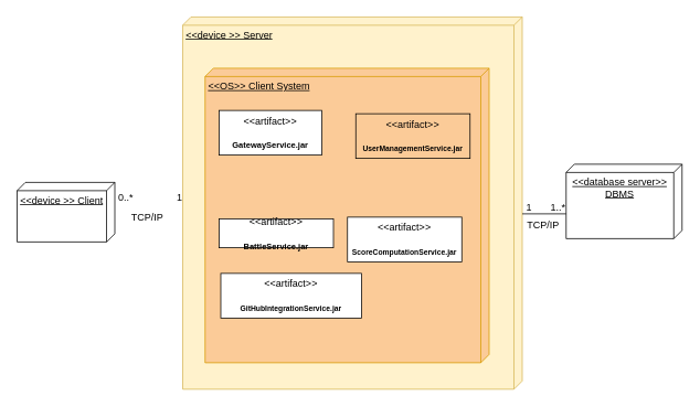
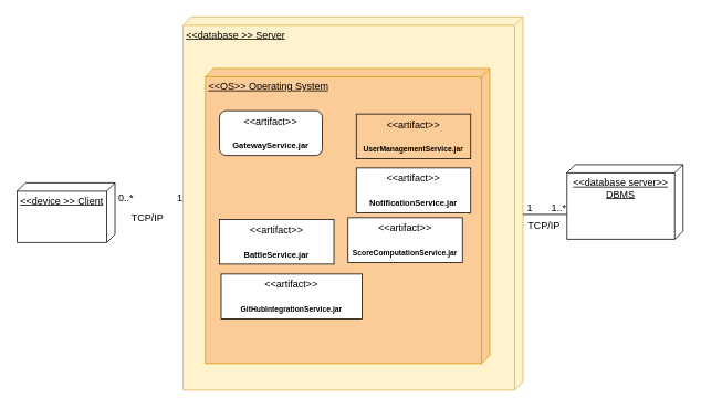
  <mxCell id="0" />
  <mxCell id="1" parent="0" />
  <mxCell id="2" value="&amp;lt;&amp;lt;device &amp;gt;&amp;gt; Client" style="verticalAlign=top;align=left;spacingTop=8;spacingLeft=2;spacingRight=12;shape=cube;size=10;direction=south;fontStyle=4;html=1;whiteSpace=wrap;" parent="1" vertex="1"><mxGeometry x="20" y="220" width="118" height="72" as="geometry" /></mxCell>
  <mxCell id="3" value="0..*" style="text;html=1;align=center;verticalAlign=middle;resizable=0;points=[];autosize=1;strokeColor=none;fillColor=none;" parent="1" vertex="1"><mxGeometry x="133" y="225" width="36" height="26" as="geometry" /></mxCell>
  <mxCell id="4" value="1" style="text;html=1;align=center;verticalAlign=middle;resizable=0;points=[];autosize=1;strokeColor=none;fillColor=none;" parent="1" vertex="1"><mxGeometry x="203" y="225" width="25" height="26" as="geometry" /></mxCell>
  <mxCell id="5" value="" style="group" parent="1" vertex="1" connectable="0"><mxGeometry x="220" y="20" width="410" height="450" as="geometry" /></mxCell>
- <mxCell id="6" value="&amp;lt;&amp;lt;device &amp;gt;&amp;gt; Server" style="verticalAlign=top;align=left;spacingTop=8;spacingLeft=2;spacingRight=12;shape=cube;size=10;direction=south;fontStyle=4;html=1;whiteSpace=wrap;fillColor=#fff2cc;strokeColor=#d6b656;" parent="5" vertex="1"><mxGeometry width="410" height="450" as="geometry" /></mxCell>
- <mxCell id="7" value="&amp;lt;&amp;lt;OS&amp;gt;&amp;gt; Client System" style="verticalAlign=top;align=left;spacingTop=8;spacingLeft=2;spacingRight=12;shape=cube;size=10;direction=south;fontStyle=4;html=1;whiteSpace=wrap;fillColor=#FBCB98;strokeColor=#d79b00;" parent="5" vertex="1"><mxGeometry x="27" y="62" width="343" height="356" as="geometry" /></mxCell>
- <mxCell id="8" value="&amp;lt;&amp;lt;artifact&amp;gt;&amp;gt;&lt;br&gt;&lt;br&gt;&lt;b&gt;&lt;font style=&quot;font-size: 10px;&quot;&gt;GatewayService.jar&lt;/font&gt;&lt;/b&gt;" style="html=1;align=center;verticalAlign=middle;dashed=0;whiteSpace=wrap;" parent="5" vertex="1"><mxGeometry x="44" y="113" width="124" height="54" as="geometry" /></mxCell>
- <mxCell id="9" value="&amp;lt;&amp;lt;artifact&amp;gt;&amp;gt;&lt;br&gt;&lt;br&gt;&lt;b&gt;&lt;font style=&quot;font-size: 10px;&quot;&gt;BattleService.jar&lt;/font&gt;&lt;/b&gt;" style="html=1;align=center;verticalAlign=middle;dashed=0;whiteSpace=wrap;" parent="5" vertex="1"><mxGeometry x="44" y="244" width="138" height="35" as="geometry" /></mxCell>
+ <mxCell id="6" value="&amp;lt;&amp;lt;database &amp;gt;&amp;gt; Server" style="verticalAlign=top;align=left;spacingTop=8;spacingLeft=2;spacingRight=12;shape=cube;size=10;direction=south;fontStyle=4;html=1;whiteSpace=wrap;fillColor=#fff2cc;strokeColor=#d6b656;" parent="5" vertex="1"><mxGeometry width="410" height="450" as="geometry" /></mxCell>
+ <mxCell id="7" value="&amp;lt;&amp;lt;OS&amp;gt;&amp;gt; Operating System" style="verticalAlign=top;align=left;spacingTop=8;spacingLeft=2;spacingRight=12;shape=cube;size=10;direction=south;fontStyle=4;html=1;whiteSpace=wrap;fillColor=#FBCB98;strokeColor=#d79b00;" parent="5" vertex="1"><mxGeometry x="27" y="62" width="343" height="356" as="geometry" /></mxCell>
+ <mxCell id="8" value="&amp;lt;&amp;lt;artifact&amp;gt;&amp;gt;&lt;br&gt;&lt;br&gt;&lt;b&gt;&lt;font style=&quot;font-size: 10px;&quot;&gt;GatewayService.jar&lt;/font&gt;&lt;/b&gt;" style="html=1;align=center;verticalAlign=middle;dashed=0;whiteSpace=wrap;rounded=1;" parent="5" vertex="1"><mxGeometry x="44" y="113" width="124" height="54" as="geometry" /></mxCell>
+ <mxCell id="9" value="&amp;lt;&amp;lt;artifact&amp;gt;&amp;gt;&lt;br&gt;&lt;br&gt;&lt;b&gt;&lt;font style=&quot;font-size: 10px;&quot;&gt;BattleService.jar&lt;/font&gt;&lt;/b&gt;" style="html=1;align=center;verticalAlign=middle;dashed=0;whiteSpace=wrap;" parent="5" vertex="1"><mxGeometry x="44" y="244" width="138" height="54" as="geometry" /></mxCell>
  <mxCell id="10" value="&amp;lt;&amp;lt;artifact&amp;gt;&amp;gt;&lt;br&gt;&lt;br&gt;&lt;b&gt;&lt;font style=&quot;font-size: 9px;&quot;&gt;GitHubIntegrationService.jar&lt;/font&gt;&lt;/b&gt;" style="html=1;align=center;verticalAlign=middle;dashed=0;whiteSpace=wrap;" parent="5" vertex="1"><mxGeometry x="46" y="310" width="170" height="54" as="geometry" /></mxCell>
  <mxCell id="11" value="&amp;lt;&amp;lt;artifact&amp;gt;&amp;gt;&lt;br&gt;&lt;br&gt;&lt;b&gt;&lt;font style=&quot;font-size: 9px;&quot;&gt;UserManagementService.jar&lt;/font&gt;&lt;/b&gt;" style="html=1;align=center;verticalAlign=middle;dashed=0;whiteSpace=wrap;fillColor=#fbcb98;" parent="5" vertex="1"><mxGeometry x="209" y="117" width="138" height="54" as="geometry" /></mxCell>
+ <mxCell id="12" value="&amp;lt;&amp;lt;artifact&amp;gt;&amp;gt;&lt;br&gt;&lt;br&gt;&lt;b&gt;&lt;font style=&quot;font-size: 10px;&quot;&gt;NotificationService.jar&lt;/font&gt;&lt;/b&gt;" style="html=1;align=center;verticalAlign=middle;dashed=0;whiteSpace=wrap;" parent="5" vertex="1"><mxGeometry x="209" y="182" width="138" height="54" as="geometry" /></mxCell>
  <mxCell id="13" value="&amp;lt;&amp;lt;artifact&amp;gt;&amp;gt;&lt;br&gt;&lt;br&gt;&lt;b style=&quot;&quot;&gt;&lt;font style=&quot;font-size: 9px;&quot;&gt;ScoreComputationService.jar&lt;/font&gt;&lt;/b&gt;" style="html=1;align=center;verticalAlign=middle;dashed=0;whiteSpace=wrap;" parent="5" vertex="1"><mxGeometry x="199" y="242" width="138" height="54" as="geometry" /></mxCell>
  <mxCell id="14" value="&amp;lt;&amp;lt;database server&amp;gt;&amp;gt; DBMS" style="verticalAlign=top;align=center;spacingTop=8;spacingLeft=2;spacingRight=12;shape=cube;size=10;direction=south;fontStyle=4;html=1;whiteSpace=wrap;" parent="1" vertex="1"><mxGeometry x="683" y="198" width="140" height="90" as="geometry" /></mxCell>
  <mxCell id="15" value="" style="endArrow=none;html=1;rounded=0;labelPosition=center;verticalLabelPosition=middle;align=center;verticalAlign=middle;startArrow=none;startFill=0;" parent="1" edge="1"><mxGeometry width="50" height="50" relative="1" as="geometry"><mxPoint x="630" y="258" as="sourcePoint" /><mxPoint x="683" y="258" as="targetPoint" /></mxGeometry></mxCell>
  <mxCell id="16" value="1&lt;br&gt;" style="text;html=1;align=center;verticalAlign=middle;resizable=0;points=[];autosize=1;strokeColor=none;fillColor=none;" parent="1" vertex="1"><mxGeometry x="623" y="236" width="30" height="30" as="geometry" /></mxCell>
  <mxCell id="17" value="1..*" style="text;html=1;align=center;verticalAlign=middle;resizable=0;points=[];autosize=1;strokeColor=none;fillColor=none;" parent="1" vertex="1"><mxGeometry x="653" y="236" width="40" height="30" as="geometry" /></mxCell>
  <mxCell id="18" value="TCP/IP" style="text;html=1;align=center;verticalAlign=middle;resizable=0;points=[];autosize=1;strokeColor=none;fillColor=none;" vertex="1" parent="1"><mxGeometry x="148" y="249" width="57" height="26" as="geometry" /></mxCell>
  <mxCell id="19" value="TCP/IP" style="text;html=1;align=center;verticalAlign=middle;resizable=0;points=[];autosize=1;strokeColor=none;fillColor=none;" vertex="1" parent="1"><mxGeometry x="626" y="259" width="57" height="26" as="geometry" /></mxCell>
